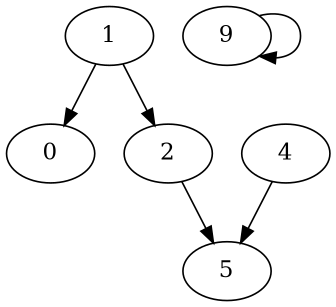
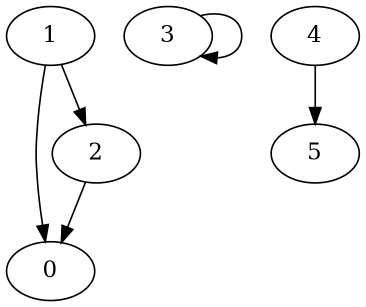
  digraph {
    node [owner=0 priority=1]
    0 [owner=1 priority=0]
    1 [priority=2]
    2 [owner=1]
-   3 [label=9]
+   3
    5 [priority=0]
    4
    1 -> 0
    1 -> 2
-   2 -> 5
+   2 -> 0
    3 -> 3
    4 -> 5
  }
